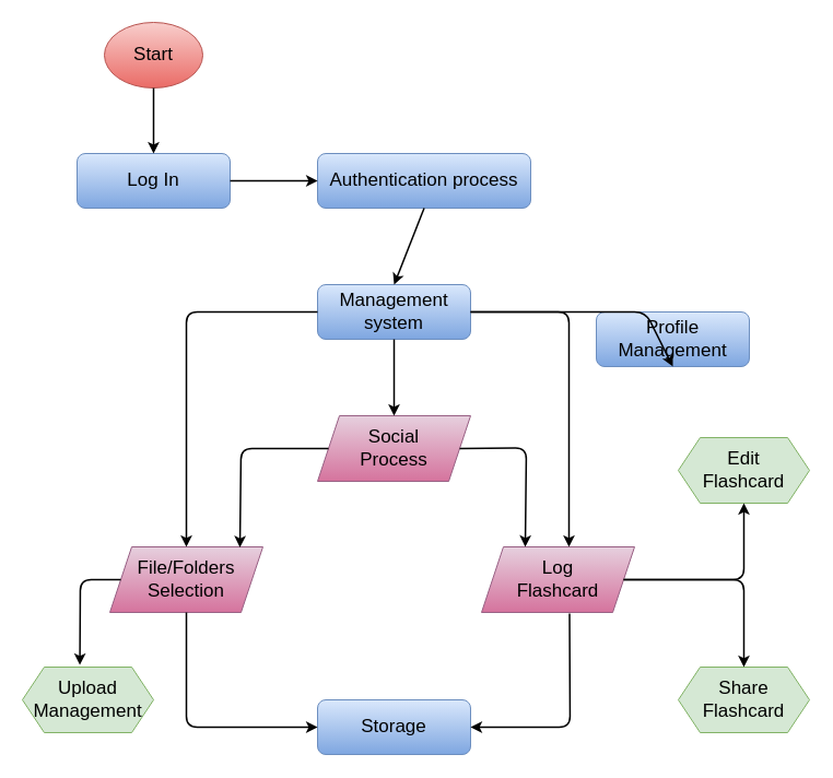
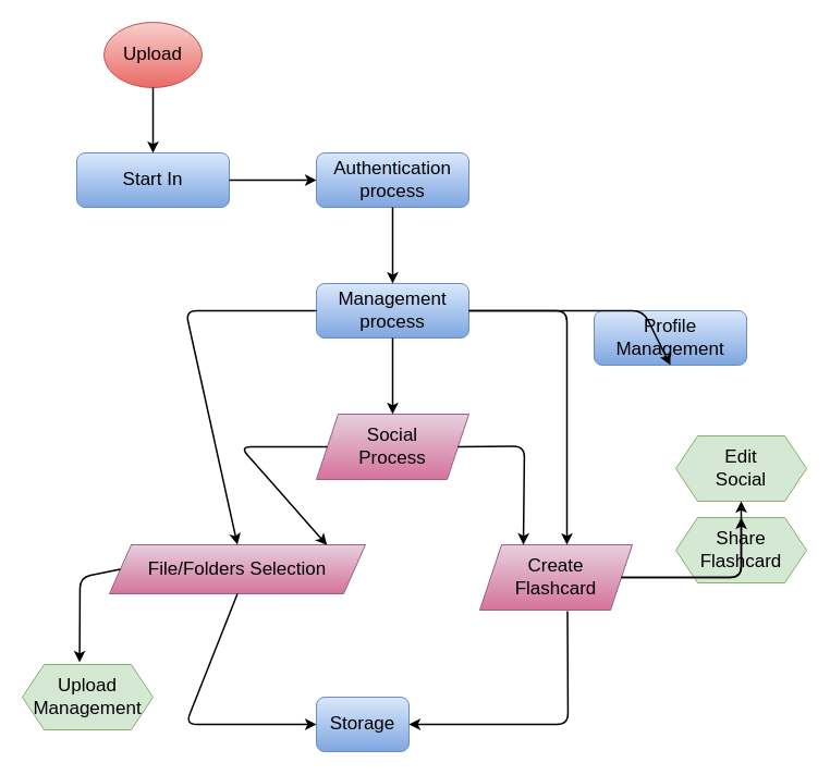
  <mxCell id="0" />
  <mxCell id="1" parent="0" />
- <mxCell id="2" value="&lt;font style=&quot;font-size: 17px;&quot; color=&quot;#000000&quot;&gt;Log In&lt;/font&gt;" style="rounded=1;whiteSpace=wrap;html=1;fillColor=#dae8fc;strokeColor=#6c8ebf;gradientColor=#7ea6e0;" parent="1" vertex="1"><mxGeometry x="70" y="140" width="140" height="50" as="geometry" /></mxCell>
- <mxCell id="3" value="&lt;font color=&quot;#000000&quot;&gt;&lt;span style=&quot;font-size: 17px;&quot;&gt;Authentication process&lt;/span&gt;&lt;/font&gt;" style="rounded=1;whiteSpace=wrap;html=1;fillColor=#dae8fc;strokeColor=#6c8ebf;gradientColor=#7ea6e0;" parent="1" vertex="1"><mxGeometry x="290" y="140" width="195" height="50" as="geometry" /></mxCell>
- <mxCell id="4" value="&lt;font style=&quot;font-size: 17px;&quot; color=&quot;#000000&quot;&gt;Management system&lt;/font&gt;" style="rounded=1;whiteSpace=wrap;html=1;fillColor=#dae8fc;strokeColor=#6c8ebf;gradientColor=#7ea6e0;" parent="1" vertex="1"><mxGeometry x="290" y="260" width="140" height="50" as="geometry" /></mxCell>
- <mxCell id="5" value="&lt;font style=&quot;font-size: 17px;&quot; color=&quot;#000000&quot;&gt;Storage&lt;/font&gt;" style="rounded=1;whiteSpace=wrap;html=1;fillColor=#dae8fc;strokeColor=#6c8ebf;gradientColor=#7ea6e0;" parent="1" vertex="1"><mxGeometry x="290" y="640" width="140" height="50" as="geometry" /></mxCell>
+ <mxCell id="2" value="&lt;font style=&quot;font-size: 17px;&quot; color=&quot;#000000&quot;&gt;Start In&lt;/font&gt;" style="rounded=1;whiteSpace=wrap;html=1;fillColor=#dae8fc;strokeColor=#6c8ebf;gradientColor=#7ea6e0;" parent="1" vertex="1"><mxGeometry x="70" y="140" width="140" height="50" as="geometry" /></mxCell>
+ <mxCell id="3" value="&lt;font color=&quot;#000000&quot;&gt;&lt;span style=&quot;font-size: 17px;&quot;&gt;Authentication process&lt;/span&gt;&lt;/font&gt;" style="rounded=1;whiteSpace=wrap;html=1;fillColor=#dae8fc;strokeColor=#6c8ebf;gradientColor=#7ea6e0;" parent="1" vertex="1"><mxGeometry x="290" y="140" width="140" height="50" as="geometry" /></mxCell>
+ <mxCell id="4" value="&lt;font style=&quot;font-size: 17px;&quot; color=&quot;#000000&quot;&gt;Management process&lt;/font&gt;" style="rounded=1;whiteSpace=wrap;html=1;fillColor=#dae8fc;strokeColor=#6c8ebf;gradientColor=#7ea6e0;" parent="1" vertex="1"><mxGeometry x="290" y="260" width="140" height="50" as="geometry" /></mxCell>
+ <mxCell id="5" value="&lt;font style=&quot;font-size: 17px;&quot; color=&quot;#000000&quot;&gt;Storage&lt;/font&gt;" style="rounded=1;whiteSpace=wrap;html=1;fillColor=#dae8fc;strokeColor=#6c8ebf;gradientColor=#7ea6e0;" parent="1" vertex="1"><mxGeometry x="290" y="640" width="85" height="50" as="geometry" /></mxCell>
  <mxCell id="6" value="&lt;font style=&quot;font-size: 17px;&quot; color=&quot;#000000&quot;&gt;Profile Management&lt;/font&gt;" style="rounded=1;whiteSpace=wrap;html=1;fillColor=#dae8fc;strokeColor=#6c8ebf;gradientColor=#7ea6e0;" parent="1" vertex="1"><mxGeometry x="545" y="285" width="140" height="50" as="geometry" /></mxCell>
- <mxCell id="7" value="&lt;span style=&quot;color: rgb(0, 0, 0); font-family: Helvetica; font-size: 17px; font-style: normal; font-variant-ligatures: normal; font-variant-caps: normal; font-weight: 400; letter-spacing: normal; orphans: 2; text-align: center; text-indent: 0px; text-transform: none; widows: 2; word-spacing: 0px; -webkit-text-stroke-width: 0px; text-decoration-thickness: initial; text-decoration-style: initial; text-decoration-color: initial; float: none; display: inline !important;&quot;&gt;File/Folders Selection&lt;/span&gt;" style="shape=parallelogram;perimeter=parallelogramPerimeter;whiteSpace=wrap;html=1;fixedSize=1;labelBackgroundColor=none;fontSize=17;fillColor=#e6d0de;gradientColor=#d5739d;strokeColor=#996185;" parent="1" vertex="1"><mxGeometry x="100" y="500" width="140" height="60" as="geometry" /></mxCell>
- <mxCell id="8" value="&lt;font color=&quot;#000000&quot;&gt;Log &lt;br&gt;Flashcard&lt;/font&gt;" style="shape=parallelogram;perimeter=parallelogramPerimeter;whiteSpace=wrap;html=1;fixedSize=1;labelBackgroundColor=none;fontSize=17;fillColor=#e6d0de;strokeColor=#996185;gradientColor=#d5739d;" parent="1" vertex="1"><mxGeometry x="440" y="500" width="140" height="60" as="geometry" /></mxCell>
- <mxCell id="9" value="&lt;font color=&quot;#000000&quot;&gt;Start&lt;/font&gt;" style="ellipse;whiteSpace=wrap;html=1;labelBackgroundColor=none;fontSize=17;fillColor=#f8cecc;strokeColor=#b85450;gradientColor=#ea6b66;" parent="1" vertex="1"><mxGeometry x="95" y="20" width="90" height="60" as="geometry" /></mxCell>
+ <mxCell id="7" value="&lt;span style=&quot;color: rgb(0, 0, 0); font-family: Helvetica; font-size: 17px; font-style: normal; font-variant-ligatures: normal; font-variant-caps: normal; font-weight: 400; letter-spacing: normal; orphans: 2; text-align: center; text-indent: 0px; text-transform: none; widows: 2; word-spacing: 0px; -webkit-text-stroke-width: 0px; text-decoration-thickness: initial; text-decoration-style: initial; text-decoration-color: initial; float: none; display: inline !important;&quot;&gt;File/Folders Selection&lt;/span&gt;" style="shape=parallelogram;perimeter=parallelogramPerimeter;whiteSpace=wrap;html=1;fixedSize=1;labelBackgroundColor=none;fontSize=17;fillColor=#e6d0de;gradientColor=#d5739d;strokeColor=#996185;" parent="1" vertex="1"><mxGeometry x="100" y="500" width="235" height="45" as="geometry" /></mxCell>
+ <mxCell id="8" value="&lt;font color=&quot;#000000&quot;&gt;Create &lt;br&gt;Flashcard&lt;/font&gt;" style="shape=parallelogram;perimeter=parallelogramPerimeter;whiteSpace=wrap;html=1;fixedSize=1;labelBackgroundColor=none;fontSize=17;fillColor=#e6d0de;strokeColor=#996185;gradientColor=#d5739d;" parent="1" vertex="1"><mxGeometry x="440" y="500" width="140" height="60" as="geometry" /></mxCell>
+ <mxCell id="9" value="&lt;font color=&quot;#000000&quot;&gt;Upload&lt;/font&gt;" style="ellipse;whiteSpace=wrap;html=1;labelBackgroundColor=none;fontSize=17;fillColor=#f8cecc;strokeColor=#b85450;gradientColor=#ea6b66;" parent="1" vertex="1"><mxGeometry x="95" y="20" width="90" height="60" as="geometry" /></mxCell>
  <mxCell id="10" value="&lt;span style=&quot;color: rgb(0, 0, 0); font-family: Helvetica; font-size: 17px; font-style: normal; font-variant-ligatures: normal; font-variant-caps: normal; font-weight: 400; letter-spacing: normal; orphans: 2; text-align: center; text-indent: 0px; text-transform: none; widows: 2; word-spacing: 0px; -webkit-text-stroke-width: 0px; text-decoration-thickness: initial; text-decoration-style: initial; text-decoration-color: initial; float: none; display: inline !important;&quot;&gt;Social &lt;br&gt;Process&lt;/span&gt;" style="shape=parallelogram;perimeter=parallelogramPerimeter;whiteSpace=wrap;html=1;fixedSize=1;labelBackgroundColor=none;fontSize=17;fillColor=#e6d0de;gradientColor=#d5739d;strokeColor=#996185;" parent="1" vertex="1"><mxGeometry x="290" y="380" width="140" height="60" as="geometry" /></mxCell>
- <mxCell id="11" value="&lt;font color=&quot;#000000&quot;&gt;Edit &lt;br&gt;Flashcard&lt;/font&gt;" style="shape=hexagon;perimeter=hexagonPerimeter2;whiteSpace=wrap;html=1;fixedSize=1;labelBackgroundColor=none;fontSize=17;fillColor=#d5e8d4;strokeColor=#82b366;" parent="1" vertex="1"><mxGeometry x="620" y="400" width="120" height="60" as="geometry" /></mxCell>
- <mxCell id="12" value="&lt;font color=&quot;#000000&quot;&gt;Share Flashcard&lt;/font&gt;" style="shape=hexagon;perimeter=hexagonPerimeter2;whiteSpace=wrap;html=1;fixedSize=1;labelBackgroundColor=none;fontSize=17;fillColor=#d5e8d4;strokeColor=#82b366;" parent="1" vertex="1"><mxGeometry x="620" y="610" width="120" height="60" as="geometry" /></mxCell>
+ <mxCell id="11" value="&lt;font color=&quot;#000000&quot;&gt;Edit &lt;br&gt;Social&lt;/font&gt;" style="shape=hexagon;perimeter=hexagonPerimeter2;whiteSpace=wrap;html=1;fixedSize=1;labelBackgroundColor=none;fontSize=17;fillColor=#d5e8d4;strokeColor=#82b366;" parent="1" vertex="1"><mxGeometry x="620" y="400" width="120" height="60" as="geometry" /></mxCell>
+ <mxCell id="12" value="&lt;font color=&quot;#000000&quot;&gt;Share Flashcard&lt;/font&gt;" style="shape=hexagon;perimeter=hexagonPerimeter2;whiteSpace=wrap;html=1;fixedSize=1;labelBackgroundColor=none;fontSize=17;fillColor=#d5e8d4;strokeColor=#82b366;" parent="1" vertex="1"><mxGeometry x="620" y="475" width="120" height="60" as="geometry" /></mxCell>
  <mxCell id="13" value="&lt;font color=&quot;#000000&quot;&gt;Upload Management&lt;/font&gt;" style="shape=hexagon;perimeter=hexagonPerimeter2;whiteSpace=wrap;html=1;fixedSize=1;labelBackgroundColor=none;fontSize=17;fillColor=#d5e8d4;strokeColor=#82b366;" parent="1" vertex="1"><mxGeometry x="20" y="610" width="120" height="60" as="geometry" /></mxCell>
  <mxCell id="14" value="" style="endArrow=classic;html=1;strokeColor=#000000;fontSize=17;fontColor=#000000;rounded=1;strokeWidth=1.5;exitX=0;exitY=0.5;exitDx=0;exitDy=0;entryX=0.5;entryY=0;entryDx=0;entryDy=0;" parent="1" source="4" target="7" edge="1"><mxGeometry width="50" height="50" relative="1" as="geometry"><mxPoint x="180" y="420" as="sourcePoint" /><mxPoint x="230" y="370" as="targetPoint" /><Array as="points"><mxPoint x="170" y="285" /></Array></mxGeometry></mxCell>
  <mxCell id="15" value="" style="endArrow=classic;html=1;strokeColor=#000000;fontSize=17;fontColor=#000000;rounded=1;strokeWidth=1.5;exitX=1;exitY=0.5;exitDx=0;exitDy=0;entryX=0.5;entryY=0;entryDx=0;entryDy=0;" parent="1" source="4" edge="1"><mxGeometry width="50" height="50" relative="1" as="geometry"><mxPoint x="640" y="285" as="sourcePoint" /><mxPoint x="520" y="500" as="targetPoint" /><Array as="points"><mxPoint x="520" y="285" /></Array></mxGeometry></mxCell>
  <mxCell id="16" value="" style="endArrow=classic;html=1;strokeColor=#000000;fontSize=17;fontColor=#000000;rounded=1;strokeWidth=1.5;entryX=0.85;entryY=0.008;entryDx=0;entryDy=0;exitX=0;exitY=0.5;exitDx=0;exitDy=0;entryPerimeter=0;" parent="1" source="10" target="7" edge="1"><mxGeometry width="50" height="50" relative="1" as="geometry"><mxPoint x="300" y="290" as="sourcePoint" /><mxPoint x="180" y="510" as="targetPoint" /><Array as="points"><mxPoint x="220" y="410" /></Array></mxGeometry></mxCell>
  <mxCell id="17" value="" style="endArrow=classic;html=1;strokeColor=#000000;fontSize=17;fontColor=#000000;rounded=1;strokeWidth=1.5;entryX=0.85;entryY=0.008;entryDx=0;entryDy=0;exitX=1;exitY=0.5;exitDx=0;exitDy=0;entryPerimeter=0;" parent="1" source="10" edge="1"><mxGeometry width="50" height="50" relative="1" as="geometry"><mxPoint x="561" y="409.52" as="sourcePoint" /><mxPoint x="480" y="500" as="targetPoint" /><Array as="points"><mxPoint x="481" y="409.52" /></Array></mxGeometry></mxCell>
  <mxCell id="18" value="" style="endArrow=classic;html=1;rounded=1;strokeColor=#000000;strokeWidth=1.5;fontSize=17;fontColor=#000000;exitX=0.5;exitY=1;exitDx=0;exitDy=0;entryX=0.5;entryY=0;entryDx=0;entryDy=0;" parent="1" source="9" target="2" edge="1"><mxGeometry width="50" height="50" relative="1" as="geometry"><mxPoint x="145" y="120" as="sourcePoint" /><mxPoint x="195" y="70" as="targetPoint" /></mxGeometry></mxCell>
  <mxCell id="19" value="" style="endArrow=classic;html=1;rounded=1;strokeColor=#000000;strokeWidth=1.5;fontSize=17;fontColor=#000000;exitX=1;exitY=0.5;exitDx=0;exitDy=0;entryX=0;entryY=0.5;entryDx=0;entryDy=0;" parent="1" source="2" target="3" edge="1"><mxGeometry width="50" height="50" relative="1" as="geometry"><mxPoint x="240" y="210" as="sourcePoint" /><mxPoint x="290" y="160" as="targetPoint" /></mxGeometry></mxCell>
  <mxCell id="20" value="" style="endArrow=classic;html=1;rounded=1;strokeColor=#000000;strokeWidth=1.5;fontSize=17;fontColor=#000000;exitX=0.5;exitY=1;exitDx=0;exitDy=0;entryX=0.5;entryY=0;entryDx=0;entryDy=0;" parent="1" source="3" target="4" edge="1"><mxGeometry width="50" height="50" relative="1" as="geometry"><mxPoint x="350" y="260" as="sourcePoint" /><mxPoint x="400" y="210" as="targetPoint" /></mxGeometry></mxCell>
  <mxCell id="21" value="" style="endArrow=classic;html=1;rounded=1;strokeColor=#000000;strokeWidth=1.5;fontSize=17;fontColor=#000000;exitX=1;exitY=0.5;exitDx=0;exitDy=0;entryX=0.5;entryY=1;entryDx=0;entryDy=0;" parent="1" source="4" target="6" edge="1"><mxGeometry width="50" height="50" relative="1" as="geometry"><mxPoint x="480" y="260" as="sourcePoint" /><mxPoint x="530" y="210" as="targetPoint" /><Array as="points"><mxPoint x="520" y="285" /><mxPoint x="590" y="285" /></Array></mxGeometry></mxCell>
  <mxCell id="22" value="" style="endArrow=classic;html=1;rounded=1;strokeColor=#000000;strokeWidth=1.5;fontSize=17;fontColor=#000000;entryX=0.438;entryY=-0.033;entryDx=0;entryDy=0;entryPerimeter=0;exitX=0;exitY=0.5;exitDx=0;exitDy=0;" parent="1" source="7" target="13" edge="1"><mxGeometry width="50" height="50" relative="1" as="geometry"><mxPoint x="40" y="540" as="sourcePoint" /><mxPoint x="90" y="490" as="targetPoint" /><Array as="points"><mxPoint x="73" y="530" /></Array></mxGeometry></mxCell>
  <mxCell id="23" value="" style="endArrow=classic;html=1;rounded=1;strokeColor=#000000;strokeWidth=1.5;fontSize=17;fontColor=#000000;exitX=0.5;exitY=1;exitDx=0;exitDy=0;entryX=0.5;entryY=0;entryDx=0;entryDy=0;" parent="1" source="4" target="10" edge="1"><mxGeometry width="50" height="50" relative="1" as="geometry"><mxPoint x="340" y="500" as="sourcePoint" /><mxPoint x="390" y="450" as="targetPoint" /></mxGeometry></mxCell>
  <mxCell id="24" value="" style="endArrow=classic;html=1;rounded=1;strokeColor=#000000;strokeWidth=1.5;fontSize=17;fontColor=#000000;exitX=1;exitY=0.5;exitDx=0;exitDy=0;entryX=0.5;entryY=1;entryDx=0;entryDy=0;" parent="1" source="8" target="11" edge="1"><mxGeometry width="50" height="50" relative="1" as="geometry"><mxPoint x="340" y="510" as="sourcePoint" /><mxPoint x="390" y="460" as="targetPoint" /><Array as="points"><mxPoint x="680" y="530" /></Array></mxGeometry></mxCell>
  <mxCell id="25" value="" style="endArrow=classic;html=1;rounded=1;strokeColor=#000000;strokeWidth=1.5;fontSize=17;fontColor=#000000;entryX=0.5;entryY=0;entryDx=0;entryDy=0;" parent="1" target="12" edge="1"><mxGeometry width="50" height="50" relative="1" as="geometry"><mxPoint x="570" y="530" as="sourcePoint" /><mxPoint x="690" y="470" as="targetPoint" /><Array as="points"><mxPoint x="680" y="530" /></Array></mxGeometry></mxCell>
  <mxCell id="26" value="" style="endArrow=classic;html=1;rounded=1;strokeColor=#000000;strokeWidth=1.5;fontSize=17;fontColor=#000000;exitX=0.5;exitY=1;exitDx=0;exitDy=0;entryX=0;entryY=0.5;entryDx=0;entryDy=0;" parent="1" source="7" target="5" edge="1"><mxGeometry width="50" height="50" relative="1" as="geometry"><mxPoint x="340" y="570" as="sourcePoint" /><mxPoint x="390" y="520" as="targetPoint" /><Array as="points"><mxPoint x="170" y="665" /></Array></mxGeometry></mxCell>
  <mxCell id="27" value="" style="endArrow=classic;html=1;rounded=1;strokeColor=#000000;strokeWidth=1.5;fontSize=17;fontColor=#000000;exitX=0.575;exitY=1.017;exitDx=0;exitDy=0;entryX=1;entryY=0.5;entryDx=0;entryDy=0;exitPerimeter=0;" parent="1" source="8" target="5" edge="1"><mxGeometry width="50" height="50" relative="1" as="geometry"><mxPoint x="180" y="570" as="sourcePoint" /><mxPoint x="300" y="675" as="targetPoint" /><Array as="points"><mxPoint x="521" y="665" /></Array></mxGeometry></mxCell>
